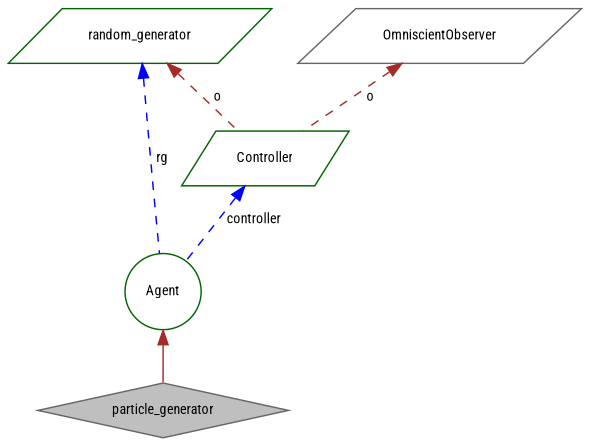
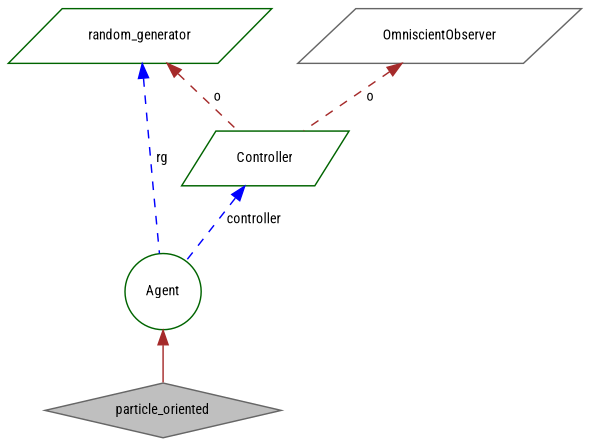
  digraph {
    fontname="Roboto Condensed"
    node [color=darkgreen fillcolor=white fontname="Roboto Condensed" fontsize=10 shape=parallelogram style=filled]
    edge [color=brown dir=back fontname="Roboto Condensed" fontsize=10 labelfontname=Helvetica labelfontsize=10 style=dashed]
-   n1 [color=gray40 fillcolor=grey75 fontcolor=black height=0.2 label=particle_generator shape=diamond width=0.4]
+   n1 [color=gray40 fillcolor=grey75 fontcolor=black height=0.2 label=particle_oriented shape=diamond width=0.4]
    n2 [height=0.2 label=Agent shape=circle width=0.4]
    n3 [height=0.2 label=random_generator width=0.4]
    n4 [height=0.2 label=Controller width=0.4]
    n5 [color=gray40 height=0.2 label=OmniscientObserver width=0.4]
    n2 -> n1 [style=solid]
    n3 -> n2 [color=blue label=" rg"]
    n3 -> n4 [label=" o"]
    n4 -> n2 [color=blue label=" controller"]
    n5 -> n4 [label=" o"]
  }
